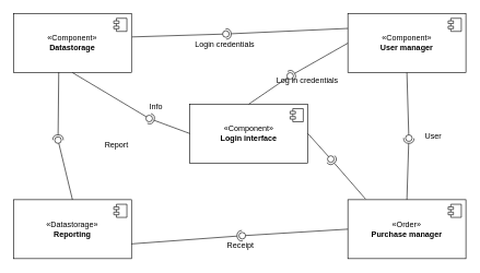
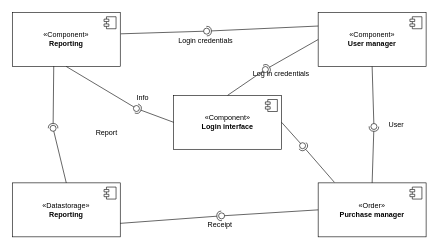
  <mxCell id="0" />
  <mxCell id="1" parent="0" />
  <mxCell id="2" value="«Component»&lt;br&gt;&lt;b&gt;Login interface&lt;/b&gt;" style="html=1;dropTarget=0;whiteSpace=wrap;" parent="1" vertex="1"><mxGeometry x="289" y="158" width="180" height="90" as="geometry" /></mxCell>
  <mxCell id="3" value="" style="shape=module;jettyWidth=8;jettyHeight=4;" parent="2" vertex="1"><mxGeometry x="1" width="20" height="20" relative="1" as="geometry"><mxPoint x="-27" y="7" as="offset" /></mxGeometry></mxCell>
- <mxCell id="4" value="«Component»&lt;br&gt;&lt;b&gt;Datastorage&lt;/b&gt;" style="html=1;dropTarget=0;whiteSpace=wrap;" parent="1" vertex="1"><mxGeometry x="20" y="20" width="180" height="90" as="geometry" /></mxCell>
+ <mxCell id="4" value="«Component»&lt;br&gt;&lt;b&gt;Reporting&lt;/b&gt;" style="html=1;dropTarget=0;whiteSpace=wrap;" parent="1" vertex="1"><mxGeometry x="20" y="20" width="180" height="90" as="geometry" /></mxCell>
  <mxCell id="5" value="" style="shape=module;jettyWidth=8;jettyHeight=4;" parent="4" vertex="1"><mxGeometry x="1" width="20" height="20" relative="1" as="geometry"><mxPoint x="-27" y="7" as="offset" /></mxGeometry></mxCell>
  <mxCell id="6" value="«Datastorage»&lt;br&gt;&lt;b&gt;Reporting&lt;/b&gt;" style="html=1;dropTarget=0;whiteSpace=wrap;" parent="1" vertex="1"><mxGeometry x="20" y="304" width="180" height="90" as="geometry" /></mxCell>
  <mxCell id="7" value="" style="shape=module;jettyWidth=8;jettyHeight=4;" parent="6" vertex="1"><mxGeometry x="1" width="20" height="20" relative="1" as="geometry"><mxPoint x="-27" y="7" as="offset" /></mxGeometry></mxCell>
  <mxCell id="8" value="«Component»&lt;br&gt;&lt;b&gt;User manager&lt;/b&gt;" style="html=1;dropTarget=0;whiteSpace=wrap;" parent="1" vertex="1"><mxGeometry x="530" y="20" width="180" height="90" as="geometry" /></mxCell>
  <mxCell id="9" value="" style="shape=module;jettyWidth=8;jettyHeight=4;" parent="8" vertex="1"><mxGeometry x="1" width="20" height="20" relative="1" as="geometry"><mxPoint x="-27" y="7" as="offset" /></mxGeometry></mxCell>
  <mxCell id="10" value="«Order»&lt;br&gt;&lt;b&gt;Purchase manager&lt;/b&gt;" style="html=1;dropTarget=0;whiteSpace=wrap;" parent="1" vertex="1"><mxGeometry x="530" y="304" width="180" height="90" as="geometry" /></mxCell>
  <mxCell id="11" value="" style="shape=module;jettyWidth=8;jettyHeight=4;" parent="10" vertex="1"><mxGeometry x="1" width="20" height="20" relative="1" as="geometry"><mxPoint x="-27" y="7" as="offset" /></mxGeometry></mxCell>
  <mxCell id="12" value="" style="rounded=0;orthogonalLoop=1;jettySize=auto;html=1;endArrow=halfCircle;endFill=0;endSize=6;strokeWidth=1;sketch=0;exitX=0.384;exitY=0.995;exitDx=0;exitDy=0;exitPerimeter=0;entryX=0.024;entryY=0.159;entryDx=0;entryDy=0;entryPerimeter=0;" parent="1" source="4" target="14" edge="1"><mxGeometry relative="1" as="geometry"><mxPoint x="326" y="355" as="sourcePoint" /><mxPoint x="37" y="207" as="targetPoint" /></mxGeometry></mxCell>
  <mxCell id="13" value="" style="rounded=0;orthogonalLoop=1;jettySize=auto;html=1;endArrow=oval;endFill=0;sketch=0;sourcePerimeterSpacing=0;targetPerimeterSpacing=0;endSize=10;exitX=0.5;exitY=0;exitDx=0;exitDy=0;" parent="1" source="6" target="14" edge="1"><mxGeometry relative="1" as="geometry"><mxPoint x="200" y="349" as="sourcePoint" /><mxPoint x="371" y="341" as="targetPoint" /></mxGeometry></mxCell>
  <mxCell id="14" value="" style="ellipse;whiteSpace=wrap;html=1;align=center;aspect=fixed;fillColor=none;strokeColor=none;resizable=0;perimeter=centerPerimeter;rotatable=0;allowArrows=0;points=[];outlineConnect=1;" parent="1" vertex="1"><mxGeometry x="83" y="208" width="10" height="10" as="geometry" /></mxCell>
  <mxCell id="15" value="Report" style="text;html=1;align=center;verticalAlign=middle;resizable=0;points=[];autosize=1;strokeColor=none;fillColor=none;" parent="1" vertex="1"><mxGeometry x="150" y="207" width="54" height="26" as="geometry" /></mxCell>
  <mxCell id="16" value="" style="rounded=0;orthogonalLoop=1;jettySize=auto;html=1;endArrow=halfCircle;endFill=0;endSize=6;strokeWidth=1;sketch=0;exitX=1;exitY=0.75;exitDx=0;exitDy=0;entryX=0.512;entryY=1.088;entryDx=0;entryDy=0;entryPerimeter=0;" parent="1" source="6" target="18" edge="1"><mxGeometry relative="1" as="geometry"><mxPoint x="389" y="359" as="sourcePoint" /><mxPoint x="391" y="411" as="targetPoint" /></mxGeometry></mxCell>
  <mxCell id="17" value="" style="rounded=0;orthogonalLoop=1;jettySize=auto;html=1;endArrow=oval;endFill=0;sketch=0;sourcePerimeterSpacing=0;targetPerimeterSpacing=0;endSize=10;exitX=0;exitY=0.5;exitDx=0;exitDy=0;" parent="1" source="10" target="18" edge="1"><mxGeometry relative="1" as="geometry"><mxPoint x="349" y="359" as="sourcePoint" /></mxGeometry></mxCell>
  <mxCell id="18" value="" style="ellipse;whiteSpace=wrap;html=1;align=center;aspect=fixed;fillColor=none;strokeColor=none;resizable=0;perimeter=centerPerimeter;rotatable=0;allowArrows=0;points=[];outlineConnect=1;" parent="1" vertex="1"><mxGeometry x="364" y="354" width="10" height="10" as="geometry" /></mxCell>
  <mxCell id="19" value="Receipt" style="text;html=1;align=center;verticalAlign=middle;resizable=0;points=[];autosize=1;strokeColor=none;fillColor=none;" parent="1" vertex="1"><mxGeometry x="336" y="361" width="59" height="26" as="geometry" /></mxCell>
  <mxCell id="20" value="" style="rounded=0;orthogonalLoop=1;jettySize=auto;html=1;endArrow=halfCircle;endFill=0;endSize=6;strokeWidth=1;sketch=0;exitX=0.5;exitY=0;exitDx=0;exitDy=0;" parent="1" source="10" target="22" edge="1"><mxGeometry relative="1" as="geometry"><mxPoint x="650" y="210" as="sourcePoint" /></mxGeometry></mxCell>
  <mxCell id="21" value="" style="rounded=0;orthogonalLoop=1;jettySize=auto;html=1;endArrow=oval;endFill=0;sketch=0;sourcePerimeterSpacing=0;targetPerimeterSpacing=0;endSize=10;exitX=0.5;exitY=1;exitDx=0;exitDy=0;" parent="1" source="8" target="22" edge="1"><mxGeometry relative="1" as="geometry"><mxPoint x="610" y="210" as="sourcePoint" /></mxGeometry></mxCell>
  <mxCell id="22" value="" style="ellipse;whiteSpace=wrap;html=1;align=center;aspect=fixed;fillColor=none;strokeColor=none;resizable=0;perimeter=centerPerimeter;rotatable=0;allowArrows=0;points=[];outlineConnect=1;" parent="1" vertex="1"><mxGeometry x="618" y="205" width="10" height="10" as="geometry" /></mxCell>
  <mxCell id="23" value="User" style="text;html=1;align=center;verticalAlign=middle;resizable=0;points=[];autosize=1;strokeColor=none;fillColor=none;" parent="1" vertex="1"><mxGeometry x="638" y="195" width="43" height="26" as="geometry" /></mxCell>
  <mxCell id="24" value="" style="ellipse;whiteSpace=wrap;html=1;align=center;aspect=fixed;fillColor=none;strokeColor=none;resizable=0;perimeter=centerPerimeter;rotatable=0;allowArrows=0;points=[];outlineConnect=1;" parent="1" vertex="1"><mxGeometry x="193" y="158" width="10" height="10" as="geometry" /></mxCell>
  <mxCell id="25" value="Info" style="text;html=1;align=center;verticalAlign=middle;resizable=0;points=[];autosize=1;strokeColor=none;fillColor=none;" parent="1" vertex="1"><mxGeometry x="218" y="150" width="38" height="26" as="geometry" /></mxCell>
  <mxCell id="26" value="" style="rounded=0;orthogonalLoop=1;jettySize=auto;html=1;endArrow=halfCircle;endFill=0;endSize=6;strokeWidth=1;sketch=0;exitX=0;exitY=0.5;exitDx=0;exitDy=0;entryX=0.859;entryY=-0.041;entryDx=0;entryDy=0;entryPerimeter=0;" parent="1" source="8" target="28" edge="1"><mxGeometry relative="1" as="geometry"><mxPoint x="456" y="106" as="sourcePoint" /><mxPoint x="444" y="106" as="targetPoint" /></mxGeometry></mxCell>
  <mxCell id="27" value="" style="rounded=0;orthogonalLoop=1;jettySize=auto;html=1;endArrow=oval;endFill=0;sketch=0;sourcePerimeterSpacing=0;targetPerimeterSpacing=0;endSize=10;exitX=0.5;exitY=0;exitDx=0;exitDy=0;" parent="1" source="2" target="28" edge="1"><mxGeometry relative="1" as="geometry"><mxPoint x="416" y="106" as="sourcePoint" /></mxGeometry></mxCell>
  <mxCell id="28" value="" style="ellipse;whiteSpace=wrap;html=1;align=center;aspect=fixed;fillColor=none;strokeColor=none;resizable=0;perimeter=centerPerimeter;rotatable=0;allowArrows=0;points=[];outlineConnect=1;" parent="1" vertex="1"><mxGeometry x="437" y="110" width="10" height="10" as="geometry" /></mxCell>
  <mxCell id="29" value="Log in credentials" style="text;html=1;align=center;verticalAlign=middle;resizable=0;points=[];autosize=1;strokeColor=none;fillColor=none;" parent="1" vertex="1"><mxGeometry x="412" y="110" width="112" height="26" as="geometry" /></mxCell>
  <mxCell id="30" value="" style="rounded=0;orthogonalLoop=1;jettySize=auto;html=1;endArrow=halfCircle;endFill=0;endSize=6;strokeWidth=1;sketch=0;" parent="1" target="32" edge="1"><mxGeometry relative="1" as="geometry"><mxPoint x="557" y="303" as="sourcePoint" /></mxGeometry></mxCell>
  <mxCell id="31" value="" style="rounded=0;orthogonalLoop=1;jettySize=auto;html=1;endArrow=oval;endFill=0;sketch=0;sourcePerimeterSpacing=0;targetPerimeterSpacing=0;endSize=10;exitX=1;exitY=0.5;exitDx=0;exitDy=0;" parent="1" source="2" target="32" edge="1"><mxGeometry relative="1" as="geometry"><mxPoint x="511" y="213" as="sourcePoint" /></mxGeometry></mxCell>
  <mxCell id="32" value="" style="ellipse;whiteSpace=wrap;html=1;align=center;aspect=fixed;fillColor=none;strokeColor=none;resizable=0;perimeter=centerPerimeter;rotatable=0;allowArrows=0;points=[];outlineConnect=1;" parent="1" vertex="1"><mxGeometry x="499" y="237" width="10" height="10" as="geometry" /></mxCell>
  <mxCell id="33" value="" style="rounded=0;orthogonalLoop=1;jettySize=auto;html=1;endArrow=halfCircle;endFill=0;endSize=6;strokeWidth=1;sketch=0;exitX=0;exitY=0.25;exitDx=0;exitDy=0;" parent="1" source="8" target="35" edge="1"><mxGeometry relative="1" as="geometry"><mxPoint x="364" y="51" as="sourcePoint" /></mxGeometry></mxCell>
  <mxCell id="34" value="" style="rounded=0;orthogonalLoop=1;jettySize=auto;html=1;endArrow=oval;endFill=0;sketch=0;sourcePerimeterSpacing=0;targetPerimeterSpacing=0;endSize=10;exitX=1.005;exitY=0.394;exitDx=0;exitDy=0;exitPerimeter=0;" parent="1" source="4" target="35" edge="1"><mxGeometry relative="1" as="geometry"><mxPoint x="324" y="51" as="sourcePoint" /></mxGeometry></mxCell>
  <mxCell id="35" value="" style="ellipse;whiteSpace=wrap;html=1;align=center;aspect=fixed;fillColor=none;strokeColor=none;resizable=0;perimeter=centerPerimeter;rotatable=0;allowArrows=0;points=[];outlineConnect=1;" parent="1" vertex="1"><mxGeometry x="339" y="46" width="10" height="10" as="geometry" /></mxCell>
  <mxCell id="36" value="Login credentials" style="text;html=1;align=center;verticalAlign=middle;resizable=0;points=[];autosize=1;strokeColor=none;fillColor=none;" parent="1" vertex="1"><mxGeometry x="287" y="54" width="109" height="26" as="geometry" /></mxCell>
  <mxCell id="37" value="" style="rounded=0;orthogonalLoop=1;jettySize=auto;html=1;endArrow=halfCircle;endFill=0;endSize=6;strokeWidth=1;sketch=0;exitX=0;exitY=0.5;exitDx=0;exitDy=0;" edge="1" parent="1" source="2"><mxGeometry relative="1" as="geometry"><mxPoint x="415" y="200" as="sourcePoint" /><mxPoint x="227" y="180" as="targetPoint" /></mxGeometry></mxCell>
  <mxCell id="38" value="" style="rounded=0;orthogonalLoop=1;jettySize=auto;html=1;endArrow=oval;endFill=0;sketch=0;sourcePerimeterSpacing=0;targetPerimeterSpacing=0;endSize=10;exitX=0.5;exitY=1;exitDx=0;exitDy=0;" edge="1" parent="1" source="4"><mxGeometry relative="1" as="geometry"><mxPoint x="375" y="200" as="sourcePoint" /><mxPoint x="227" y="180" as="targetPoint" /></mxGeometry></mxCell>
  <mxCell id="39" value="" style="ellipse;whiteSpace=wrap;html=1;align=center;aspect=fixed;fillColor=none;strokeColor=none;resizable=0;perimeter=centerPerimeter;rotatable=0;allowArrows=0;points=[];outlineConnect=1;" vertex="1" parent="1"><mxGeometry x="390" y="195" width="10" height="10" as="geometry" /></mxCell>
